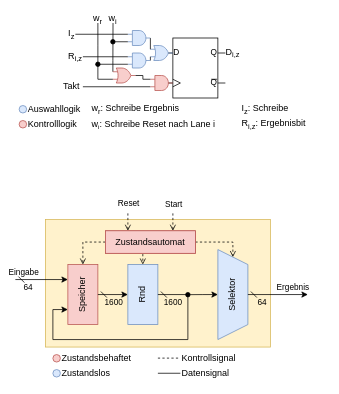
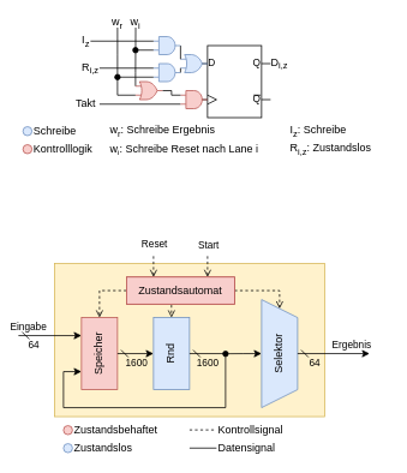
  <mxCell id="0" />
  <mxCell id="1" parent="0" />
  <mxCell id="2" value="" style="rounded=0;whiteSpace=wrap;html=1;fillColor=#fff2cc;strokeColor=#d6b656;" parent="1" vertex="1"><mxGeometry x="60" y="292.07" width="300" height="170" as="geometry" /></mxCell>
  <mxCell id="3" value="" style="group" parent="1" vertex="1" connectable="0"><mxGeometry x="170" y="352.07" width="40" height="80" as="geometry" /></mxCell>
  <mxCell id="4" value="" style="rounded=0;whiteSpace=wrap;html=1;fillColor=#dae8fc;strokeColor=#6c8ebf;" parent="3" vertex="1"><mxGeometry width="40" height="80" as="geometry" /></mxCell>
  <mxCell id="5" value="&lt;div&gt;Rnd&lt;/div&gt;" style="text;html=1;strokeColor=none;fillColor=none;align=center;verticalAlign=middle;whiteSpace=wrap;rounded=0;rotation=-90;" parent="3" vertex="1"><mxGeometry x="-10" y="25" width="60" height="30" as="geometry" /></mxCell>
  <mxCell id="6" value="" style="endArrow=open;html=1;rounded=0;dashed=1;entryX=0.5;entryY=0;entryDx=0;entryDy=0;endFill=0;exitX=0;exitY=0.5;exitDx=0;exitDy=0;" parent="1" edge="1" target="31" source="62"><mxGeometry width="50" height="50" relative="1" as="geometry"><mxPoint x="170" y="182.07" as="sourcePoint" /><mxPoint x="30" y="272.07" as="targetPoint" /><Array as="points"><mxPoint x="110" y="322.07" /></Array></mxGeometry></mxCell>
  <mxCell id="7" value="" style="verticalLabelPosition=bottom;shadow=0;dashed=0;align=center;html=1;verticalAlign=top;shape=mxgraph.electrical.logic_gates.d_type_flip-flop;" vertex="1" parent="1"><mxGeometry x="210" y="50" width="100" height="80" as="geometry" /></mxCell>
  <mxCell id="8" value="" style="verticalLabelPosition=bottom;shadow=0;dashed=0;align=center;html=1;verticalAlign=top;shape=mxgraph.electrical.logic_gates.logic_gate;operation=or;fillColor=#dae8fc;strokeColor=#6c8ebf;" vertex="1" parent="1"><mxGeometry x="200" y="60" width="30" height="20" as="geometry" /></mxCell>
  <mxCell id="9" style="edgeStyle=orthogonalEdgeStyle;rounded=0;orthogonalLoop=1;jettySize=auto;html=1;exitX=1;exitY=0.5;exitDx=0;exitDy=0;exitPerimeter=0;entryX=0;entryY=0.25;entryDx=0;entryDy=0;entryPerimeter=0;endArrow=none;endFill=0;" edge="1" parent="1" source="12" target="8"><mxGeometry relative="1" as="geometry" /></mxCell>
  <mxCell id="10" style="edgeStyle=orthogonalEdgeStyle;rounded=0;orthogonalLoop=1;jettySize=auto;html=1;exitX=0;exitY=0.25;exitDx=0;exitDy=0;exitPerimeter=0;entryX=1;entryY=0.5;entryDx=0;entryDy=0;endArrow=none;endFill=0;" edge="1" parent="1" source="12" target="19"><mxGeometry relative="1" as="geometry" /></mxCell>
  <mxCell id="11" style="edgeStyle=orthogonalEdgeStyle;rounded=0;orthogonalLoop=1;jettySize=auto;html=1;exitX=0;exitY=0.75;exitDx=0;exitDy=0;exitPerimeter=0;endArrow=oval;endFill=1;" edge="1" parent="1" source="12"><mxGeometry relative="1" as="geometry"><mxPoint x="150" y="55" as="targetPoint" /></mxGeometry></mxCell>
  <mxCell id="12" value="" style="verticalLabelPosition=bottom;shadow=0;dashed=0;align=center;html=1;verticalAlign=top;shape=mxgraph.electrical.logic_gates.logic_gate;operation=and;fillColor=#dae8fc;strokeColor=#6c8ebf;" vertex="1" parent="1"><mxGeometry x="170" y="40" width="30" height="20" as="geometry" /></mxCell>
  <mxCell id="13" style="edgeStyle=orthogonalEdgeStyle;rounded=0;orthogonalLoop=1;jettySize=auto;html=1;exitX=1;exitY=0.5;exitDx=0;exitDy=0;exitPerimeter=0;entryX=0;entryY=0.75;entryDx=0;entryDy=0;entryPerimeter=0;endArrow=none;endFill=0;" edge="1" parent="1" source="16" target="8"><mxGeometry relative="1" as="geometry" /></mxCell>
  <mxCell id="14" style="edgeStyle=orthogonalEdgeStyle;rounded=0;orthogonalLoop=1;jettySize=auto;html=1;exitX=0;exitY=0.25;exitDx=0;exitDy=0;exitPerimeter=0;entryX=1;entryY=0.5;entryDx=0;entryDy=0;endArrow=none;endFill=0;" edge="1" parent="1" source="16" target="20"><mxGeometry relative="1" as="geometry" /></mxCell>
  <mxCell id="15" style="edgeStyle=orthogonalEdgeStyle;rounded=0;orthogonalLoop=1;jettySize=auto;html=1;exitX=0;exitY=0.75;exitDx=0;exitDy=0;exitPerimeter=0;endArrow=oval;endFill=1;" edge="1" parent="1" source="16"><mxGeometry relative="1" as="geometry"><mxPoint x="130" y="85" as="targetPoint" /></mxGeometry></mxCell>
  <mxCell id="16" value="" style="verticalLabelPosition=bottom;shadow=0;dashed=0;align=center;html=1;verticalAlign=top;shape=mxgraph.electrical.logic_gates.logic_gate;operation=and;fillColor=#dae8fc;strokeColor=#6c8ebf;" vertex="1" parent="1"><mxGeometry x="170" y="70" width="30" height="20" as="geometry" /></mxCell>
  <mxCell id="17" style="edgeStyle=orthogonalEdgeStyle;rounded=0;orthogonalLoop=1;jettySize=auto;html=1;exitX=0;exitY=0.75;exitDx=0;exitDy=0;exitPerimeter=0;endArrow=none;endFill=0;" edge="1" parent="1" source="18"><mxGeometry relative="1" as="geometry"><mxPoint x="110" y="115" as="targetPoint" /></mxGeometry></mxCell>
  <mxCell id="18" value="" style="verticalLabelPosition=bottom;shadow=0;dashed=0;align=center;html=1;verticalAlign=top;shape=mxgraph.electrical.logic_gates.logic_gate;operation=and;fillColor=#f8cecc;strokeColor=#b85450;" vertex="1" parent="1"><mxGeometry x="200" y="100" width="30" height="20" as="geometry" /></mxCell>
  <mxCell id="19" value="I&lt;sub&gt;z&lt;/sub&gt;" style="text;html=1;strokeColor=none;fillColor=none;align=center;verticalAlign=middle;whiteSpace=wrap;rounded=0;" vertex="1" parent="1"><mxGeometry x="90" y="35" width="10" height="20" as="geometry" /></mxCell>
  <mxCell id="20" value="R&lt;sub&gt;i,z&lt;/sub&gt;" style="text;html=1;strokeColor=none;fillColor=none;align=center;verticalAlign=middle;whiteSpace=wrap;rounded=0;" vertex="1" parent="1"><mxGeometry x="90" y="70" width="20" height="10" as="geometry" /></mxCell>
  <mxCell id="21" value="Takt" style="text;html=1;strokeColor=none;fillColor=none;align=center;verticalAlign=middle;whiteSpace=wrap;rounded=0;" vertex="1" parent="1"><mxGeometry x="90" y="110" width="10" height="10" as="geometry" /></mxCell>
  <mxCell id="22" style="edgeStyle=orthogonalEdgeStyle;rounded=0;orthogonalLoop=1;jettySize=auto;html=1;exitX=1;exitY=0.5;exitDx=0;exitDy=0;exitPerimeter=0;entryX=0;entryY=0.25;entryDx=0;entryDy=0;entryPerimeter=0;endArrow=none;endFill=0;" edge="1" parent="1" source="25" target="18"><mxGeometry relative="1" as="geometry"><Array as="points"><mxPoint x="190" y="100" /><mxPoint x="190" y="105" /></Array></mxGeometry></mxCell>
  <mxCell id="23" style="edgeStyle=orthogonalEdgeStyle;rounded=0;orthogonalLoop=1;jettySize=auto;html=1;exitX=0;exitY=0.25;exitDx=0;exitDy=0;exitPerimeter=0;endArrow=none;endFill=0;" edge="1" parent="1" source="25"><mxGeometry relative="1" as="geometry"><mxPoint x="150.2" y="30" as="targetPoint" /><Array as="points"><mxPoint x="150" y="80" /><mxPoint x="150" y="80" /></Array></mxGeometry></mxCell>
  <mxCell id="24" style="edgeStyle=orthogonalEdgeStyle;rounded=0;orthogonalLoop=1;jettySize=auto;html=1;exitX=0;exitY=0.75;exitDx=0;exitDy=0;exitPerimeter=0;endArrow=none;endFill=0;" edge="1" parent="1" source="25"><mxGeometry relative="1" as="geometry"><mxPoint x="130" y="30" as="targetPoint" /></mxGeometry></mxCell>
  <mxCell id="25" value="" style="verticalLabelPosition=bottom;shadow=0;dashed=0;align=center;html=1;verticalAlign=top;shape=mxgraph.electrical.logic_gates.logic_gate;operation=or;fillColor=#f8cecc;strokeColor=#b85450;" vertex="1" parent="1"><mxGeometry x="150" y="90" width="30" height="20" as="geometry" /></mxCell>
  <mxCell id="26" value="w&lt;sub&gt;r&lt;/sub&gt;" style="text;html=1;strokeColor=none;fillColor=none;align=center;verticalAlign=middle;whiteSpace=wrap;rounded=0;" vertex="1" parent="1"><mxGeometry x="120" y="20" width="20" height="10" as="geometry" /></mxCell>
  <mxCell id="27" value="w&lt;sub&gt;i&lt;/sub&gt;" style="text;html=1;strokeColor=none;fillColor=none;align=center;verticalAlign=middle;whiteSpace=wrap;rounded=0;" vertex="1" parent="1"><mxGeometry x="140" y="20" width="20" height="10" as="geometry" /></mxCell>
  <mxCell id="28" value="D&lt;sub&gt;i,z&lt;/sub&gt;" style="text;html=1;strokeColor=none;fillColor=default;align=center;verticalAlign=middle;whiteSpace=wrap;rounded=0;" vertex="1" parent="1"><mxGeometry x="300" y="65" width="20" height="10" as="geometry" /></mxCell>
  <mxCell id="29" value="" style="rounded=0;whiteSpace=wrap;html=1;strokeColor=none;" vertex="1" parent="1"><mxGeometry x="300" y="100" width="20" height="20" as="geometry" /></mxCell>
  <mxCell id="30" value="" style="group" vertex="1" connectable="0" parent="1"><mxGeometry x="90" y="352.07" width="40" height="80" as="geometry" /></mxCell>
  <mxCell id="31" value="" style="rounded=0;whiteSpace=wrap;html=1;fillColor=#f8cecc;strokeColor=#b85450;" vertex="1" parent="30"><mxGeometry width="40" height="80" as="geometry" /></mxCell>
  <mxCell id="32" value="Speicher" style="text;html=1;strokeColor=none;fillColor=none;align=center;verticalAlign=middle;whiteSpace=wrap;rounded=0;rotation=-90;" vertex="1" parent="30"><mxGeometry x="-10" y="29.091" width="60" height="21.818" as="geometry" /></mxCell>
  <mxCell id="33" value="" style="endArrow=classic;html=1;rounded=0;exitX=1;exitY=0.5;exitDx=0;exitDy=0;entryX=0;entryY=0.5;entryDx=0;entryDy=0;startArrow=dash;startFill=0;" edge="1" parent="1" source="31" target="4"><mxGeometry width="50" height="50" relative="1" as="geometry"><mxPoint x="160" y="472.07" as="sourcePoint" /><mxPoint x="200" y="472.07" as="targetPoint" /></mxGeometry></mxCell>
  <mxCell id="34" value="1600" style="edgeLabel;html=1;align=center;verticalAlign=middle;resizable=0;points=[];labelBackgroundColor=none;" vertex="1" connectable="0" parent="33"><mxGeometry x="-0.514" relative="1" as="geometry"><mxPoint x="10" y="10" as="offset" /></mxGeometry></mxCell>
  <mxCell id="35" style="edgeStyle=orthogonalEdgeStyle;rounded=0;orthogonalLoop=1;jettySize=auto;html=1;exitX=1;exitY=0.5;exitDx=0;exitDy=0;entryX=0;entryY=0.75;entryDx=0;entryDy=0;startArrow=dash;startFill=0;" edge="1" parent="1" source="4" target="31"><mxGeometry relative="1" as="geometry"><mxPoint x="250" y="482.07" as="targetPoint" /><Array as="points"><mxPoint x="250" y="392.07" /><mxPoint x="250" y="452.07" /><mxPoint x="70" y="452.07" /><mxPoint x="70" y="412.07" /></Array></mxGeometry></mxCell>
  <mxCell id="36" value="1600" style="edgeLabel;html=1;align=center;verticalAlign=middle;resizable=0;points=[];labelBackgroundColor=none;" vertex="1" connectable="0" parent="35"><mxGeometry x="-0.949" y="-1" relative="1" as="geometry"><mxPoint x="11" y="9" as="offset" /></mxGeometry></mxCell>
  <mxCell id="37" value="" style="endArrow=classic;html=1;rounded=0;entryX=0;entryY=0.25;entryDx=0;entryDy=0;startArrow=dash;startFill=0;" edge="1" parent="1" target="31"><mxGeometry width="50" height="50" relative="1" as="geometry"><mxPoint x="20" y="372.07" as="sourcePoint" /><mxPoint x="50" y="382.07" as="targetPoint" /></mxGeometry></mxCell>
  <mxCell id="38" value="64" style="edgeLabel;html=1;align=center;verticalAlign=middle;resizable=0;points=[];labelBackgroundColor=none;" vertex="1" connectable="0" parent="37"><mxGeometry x="-0.6" y="-1" relative="1" as="geometry"><mxPoint x="2" y="9" as="offset" /></mxGeometry></mxCell>
  <mxCell id="39" value="Eingabe" style="edgeLabel;html=1;align=center;verticalAlign=middle;resizable=0;points=[];labelBackgroundColor=none;" vertex="1" connectable="0" parent="37"><mxGeometry x="-0.72" relative="1" as="geometry"><mxPoint y="-10" as="offset" /></mxGeometry></mxCell>
  <mxCell id="40" value="" style="group" vertex="1" connectable="0" parent="1"><mxGeometry x="290" y="332.07" width="40" height="120" as="geometry" /></mxCell>
  <mxCell id="41" style="edgeStyle=orthogonalEdgeStyle;rounded=0;orthogonalLoop=1;jettySize=auto;html=1;exitX=0.5;exitY=1;exitDx=0;exitDy=0;endArrow=oval;endFill=1;startArrow=classic;startFill=1;" edge="1" parent="40" source="42"><mxGeometry relative="1" as="geometry"><mxPoint x="-40" y="60.143" as="targetPoint" /></mxGeometry></mxCell>
  <mxCell id="42" value="" style="shape=trapezoid;perimeter=trapezoidPerimeter;whiteSpace=wrap;html=1;fixedSize=1;rotation=90;fillColor=#dae8fc;strokeColor=#6c8ebf;" vertex="1" parent="40"><mxGeometry x="-40" y="40" width="120" height="40" as="geometry" /></mxCell>
  <mxCell id="43" value="&lt;div&gt;Selektor&lt;/div&gt;" style="text;html=1;strokeColor=none;fillColor=none;align=center;verticalAlign=middle;whiteSpace=wrap;rounded=0;rotation=-90;" vertex="1" parent="40"><mxGeometry x="-10" y="45" width="60" height="30" as="geometry" /></mxCell>
  <mxCell id="44" value="" style="endArrow=classic;html=1;rounded=0;startArrow=dash;startFill=0;" edge="1" parent="1"><mxGeometry width="50" height="50" relative="1" as="geometry"><mxPoint x="330" y="392.07" as="sourcePoint" /><mxPoint x="410" y="392.07" as="targetPoint" /></mxGeometry></mxCell>
  <mxCell id="45" value="64" style="edgeLabel;html=1;align=center;verticalAlign=middle;resizable=0;points=[];labelBackgroundColor=none;" vertex="1" connectable="0" parent="44"><mxGeometry x="-0.6" y="-1" relative="1" as="geometry"><mxPoint x="2" y="9" as="offset" /></mxGeometry></mxCell>
  <mxCell id="46" value="Ergebnis" style="edgeLabel;html=1;align=center;verticalAlign=middle;resizable=0;points=[];labelBackgroundColor=none;" vertex="1" connectable="0" parent="44"><mxGeometry x="0.854" relative="1" as="geometry"><mxPoint x="-15" y="-10" as="offset" /></mxGeometry></mxCell>
  <mxCell id="47" style="edgeStyle=orthogonalEdgeStyle;rounded=0;orthogonalLoop=1;jettySize=auto;html=1;exitX=0.75;exitY=0;exitDx=0;exitDy=0;startArrow=open;startFill=0;endArrow=none;endFill=0;dashed=1;" edge="1" parent="1" source="62"><mxGeometry relative="1" as="geometry"><mxPoint x="230" y="282.07" as="targetPoint" /><mxPoint x="239.39" y="267.07" as="sourcePoint" /></mxGeometry></mxCell>
  <mxCell id="48" value="Start" style="edgeLabel;html=1;align=center;verticalAlign=middle;resizable=0;points=[];labelBackgroundColor=none;" vertex="1" connectable="0" parent="47"><mxGeometry x="0.88" relative="1" as="geometry"><mxPoint y="-12" as="offset" /></mxGeometry></mxCell>
  <mxCell id="49" value="" style="endArrow=open;html=1;rounded=0;dashed=1;entryX=0;entryY=0.5;entryDx=0;entryDy=0;endFill=0;exitX=1;exitY=0.5;exitDx=0;exitDy=0;" edge="1" parent="1" source="62" target="42"><mxGeometry width="50" height="50" relative="1" as="geometry"><mxPoint x="150" y="307.07" as="sourcePoint" /><mxPoint x="120" y="352.07" as="targetPoint" /><Array as="points"><mxPoint x="310" y="322.07" /></Array></mxGeometry></mxCell>
  <mxCell id="50" value="" style="ellipse;whiteSpace=wrap;html=1;aspect=fixed;fillColor=#f8cecc;strokeColor=#b85450;" vertex="1" parent="1"><mxGeometry x="70" y="472.07" width="10" height="10" as="geometry" /></mxCell>
  <mxCell id="51" value="Zustandsbehaftet" style="text;html=1;strokeColor=none;fillColor=none;align=left;verticalAlign=middle;whiteSpace=wrap;rounded=0;" vertex="1" parent="1"><mxGeometry x="80" y="472.07" width="130" height="10" as="geometry" /></mxCell>
  <mxCell id="52" value="" style="ellipse;whiteSpace=wrap;html=1;aspect=fixed;fillColor=#dae8fc;strokeColor=#6c8ebf;" vertex="1" parent="1"><mxGeometry x="70" y="492.07" width="10" height="10" as="geometry" /></mxCell>
  <mxCell id="53" value="Zustandslos" style="text;html=1;strokeColor=none;fillColor=none;align=left;verticalAlign=middle;whiteSpace=wrap;rounded=0;" vertex="1" parent="1"><mxGeometry x="80" y="492.07" width="130" height="10" as="geometry" /></mxCell>
  <mxCell id="54" value="" style="endArrow=none;dashed=1;html=1;rounded=0;" edge="1" parent="1"><mxGeometry width="50" height="50" relative="1" as="geometry"><mxPoint x="210" y="476.83" as="sourcePoint" /><mxPoint x="240" y="476.83" as="targetPoint" /></mxGeometry></mxCell>
  <mxCell id="55" value="Kontrollsignal" style="text;html=1;strokeColor=none;fillColor=none;align=left;verticalAlign=middle;whiteSpace=wrap;rounded=0;" vertex="1" parent="1"><mxGeometry x="240" y="472.07" width="130" height="10" as="geometry" /></mxCell>
  <mxCell id="56" value="" style="endArrow=none;html=1;rounded=0;" edge="1" parent="1"><mxGeometry width="50" height="50" relative="1" as="geometry"><mxPoint x="210" y="497.01" as="sourcePoint" /><mxPoint x="240" y="497.01" as="targetPoint" /></mxGeometry></mxCell>
  <mxCell id="57" value="Datensignal" style="text;html=1;strokeColor=none;fillColor=none;align=left;verticalAlign=middle;whiteSpace=wrap;rounded=0;" vertex="1" parent="1"><mxGeometry x="240" y="492.07" width="130" height="10" as="geometry" /></mxCell>
  <mxCell id="58" value="" style="endArrow=open;html=1;rounded=0;dashed=1;endFill=0;" edge="1" parent="1"><mxGeometry width="50" height="50" relative="1" as="geometry"><mxPoint x="189.92" y="332.07" as="sourcePoint" /><mxPoint x="189.92" y="352.07" as="targetPoint" /><Array as="points" /></mxGeometry></mxCell>
  <mxCell id="59" value="" style="group;fillColor=#f8cecc;strokeColor=#b85450;" parent="1" vertex="1" connectable="0"><mxGeometry x="140" y="307.07" width="120" height="30" as="geometry" /></mxCell>
  <mxCell id="60" style="edgeStyle=orthogonalEdgeStyle;rounded=0;orthogonalLoop=1;jettySize=auto;html=1;exitX=0.25;exitY=0;exitDx=0;exitDy=0;startArrow=open;startFill=0;endArrow=none;endFill=0;dashed=1;" edge="1" parent="59" source="62"><mxGeometry relative="1" as="geometry"><mxPoint x="30" y="-25" as="targetPoint" /></mxGeometry></mxCell>
  <mxCell id="61" value="Reset" style="edgeLabel;html=1;align=center;verticalAlign=middle;resizable=0;points=[];labelBackgroundColor=none;" vertex="1" connectable="0" parent="60"><mxGeometry x="0.743" relative="1" as="geometry"><mxPoint y="-15" as="offset" /></mxGeometry></mxCell>
  <mxCell id="62" value="" style="rounded=0;whiteSpace=wrap;html=1;fillColor=#f8cecc;strokeColor=#b85450;" parent="59" vertex="1"><mxGeometry width="120" height="30" as="geometry" /></mxCell>
  <mxCell id="63" value="Zustandsautomat" style="text;html=1;strokeColor=none;fillColor=none;align=center;verticalAlign=middle;whiteSpace=wrap;rounded=0;" parent="59" vertex="1"><mxGeometry x="30" y="7.5" width="60" height="15" as="geometry" /></mxCell>
  <mxCell id="64" value="" style="ellipse;whiteSpace=wrap;html=1;aspect=fixed;fillColor=#f8cecc;strokeColor=#b85450;" vertex="1" parent="1"><mxGeometry x="25" y="160" width="10" height="10" as="geometry" /></mxCell>
  <mxCell id="65" value="Kontrolllogik" style="text;html=1;strokeColor=none;fillColor=none;align=left;verticalAlign=middle;whiteSpace=wrap;rounded=0;" vertex="1" parent="1"><mxGeometry x="35" y="160" width="130" height="10" as="geometry" /></mxCell>
  <mxCell id="66" value="" style="ellipse;whiteSpace=wrap;html=1;aspect=fixed;fillColor=#dae8fc;strokeColor=#6c8ebf;" vertex="1" parent="1"><mxGeometry x="25" y="140" width="10" height="10" as="geometry" /></mxCell>
- <mxCell id="67" value="Auswahllogik" style="text;html=1;strokeColor=none;fillColor=none;align=left;verticalAlign=middle;whiteSpace=wrap;rounded=0;" vertex="1" parent="1"><mxGeometry x="35" y="140" width="130" height="10" as="geometry" /></mxCell>
+ <mxCell id="67" value="Schreibe" style="text;html=1;strokeColor=none;fillColor=none;align=left;verticalAlign=middle;whiteSpace=wrap;rounded=0;" vertex="1" parent="1"><mxGeometry x="35" y="140" width="130" height="10" as="geometry" /></mxCell>
  <mxCell id="68" value="w&lt;sub&gt;r&lt;/sub&gt;: Schreibe Ergebnis" style="text;html=1;strokeColor=none;fillColor=none;align=left;verticalAlign=middle;whiteSpace=wrap;rounded=0;" vertex="1" parent="1"><mxGeometry x="120" y="140" width="170" height="10" as="geometry" /></mxCell>
  <mxCell id="69" value="w&lt;span style=&quot;font-size: 10px;&quot;&gt;&lt;sub&gt;i&lt;/sub&gt;&lt;/span&gt;: Schreibe Reset nach Lane i" style="text;html=1;strokeColor=none;fillColor=none;align=left;verticalAlign=middle;whiteSpace=wrap;rounded=0;" vertex="1" parent="1"><mxGeometry x="120" y="160" width="190" height="10" as="geometry" /></mxCell>
  <mxCell id="70" value="I&lt;sub&gt;z&lt;/sub&gt;: Schreibe" style="text;html=1;strokeColor=none;fillColor=none;align=left;verticalAlign=middle;whiteSpace=wrap;rounded=0;" vertex="1" parent="1"><mxGeometry x="320" y="140" width="110" height="10" as="geometry" /></mxCell>
- <mxCell id="71" value="R&lt;sub&gt;i,z&lt;/sub&gt;: Ergebnisbit" style="text;html=1;strokeColor=none;fillColor=none;align=left;verticalAlign=middle;whiteSpace=wrap;rounded=0;" vertex="1" parent="1"><mxGeometry x="320" y="160" width="110" height="10" as="geometry" /></mxCell>
+ <mxCell id="71" value="R&lt;sub&gt;i,z&lt;/sub&gt;: Zustandslos" style="text;html=1;strokeColor=none;fillColor=none;align=left;verticalAlign=middle;whiteSpace=wrap;rounded=0;" vertex="1" parent="1"><mxGeometry x="320" y="160" width="110" height="10" as="geometry" /></mxCell>
